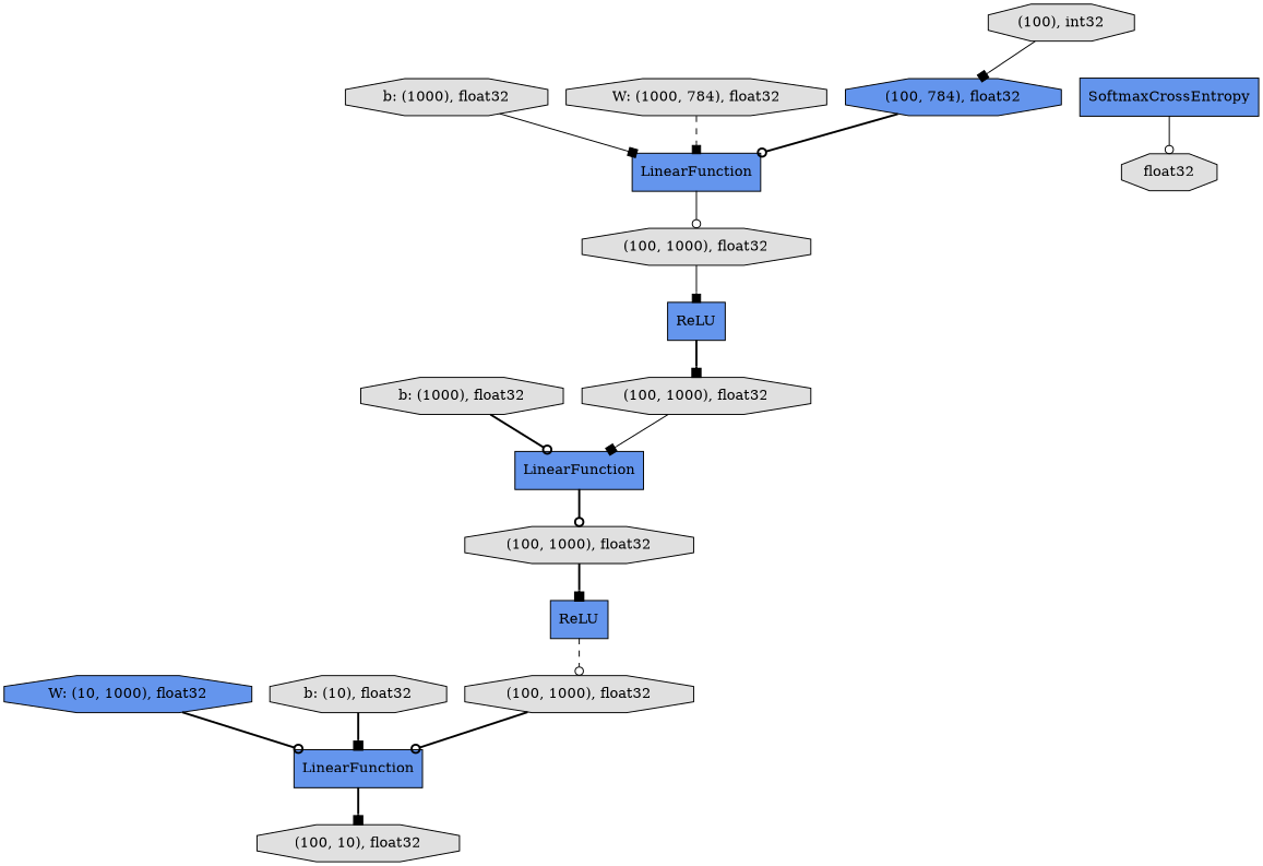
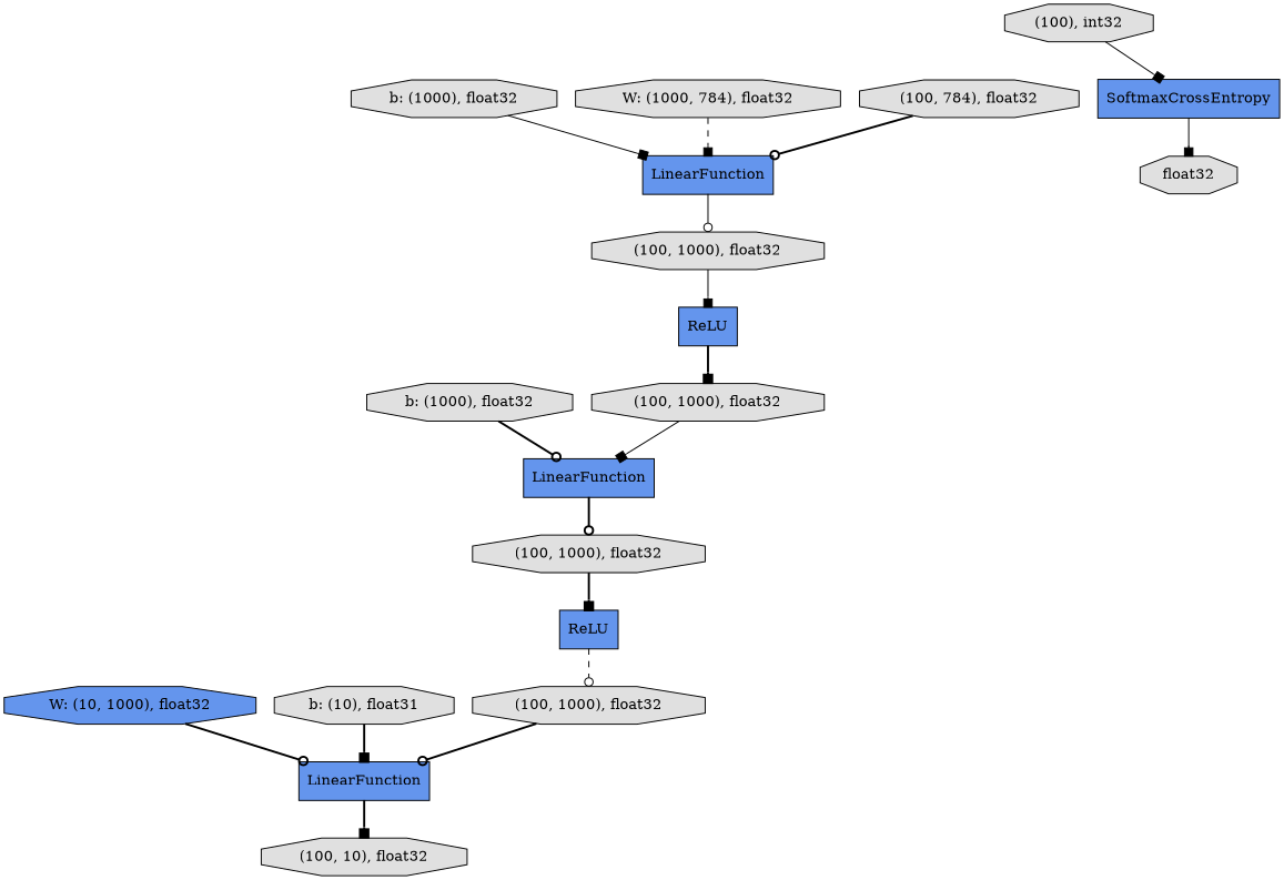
  digraph {
    rankdir=TB
    node [fillcolor="#E0E0E0" shape=octagon style=filled]
    edge [arrowhead=box style=bold]
    n1 [fillcolor="#6495ED" label=LinearFunction shape=record]
    n2 [label="(100, 1000), float32"]
    n3 [fillcolor="#6495ED" label=ReLU shape=record]
    n4 [label="b: (1000), float32"]
    n5 [label="(100, 1000), float32"]
    n6 [fillcolor="#6495ED" label=LinearFunction shape=record]
    n7 [label="(100, 10), float32"]
    n8 [fillcolor="#6495ED" label=SoftmaxCrossEntropy shape=record]
    n9 [label=float32]
    n10 [label="(100, 1000), float32"]
    n11 [fillcolor="#6495ED" label="W: (10, 1000), float32"]
    n12 [fillcolor="#6495ED" label=LinearFunction shape=record]
    n13 [label="(100, 1000), float32"]
    n14 [fillcolor="#6495ED" label=ReLU shape=record]
    n15 [label="(100), int32"]
    n16 [label="W: (1000, 784), float32"]
-   n17 [label="b: (10), float32"]
+   n17 [label="b: (10), float31"]
    n18 [label="b: (1000), float32"]
-   n19 [fillcolor="#6495ED" label="(100, 784), float32"]
+   n19 [label="(100, 784), float32"]
    n1 -> n2 [arrowhead=odot style=solid]
    n2 -> n3 [style=solid]
    n3 -> n10
    n4 -> n1 [style=solid]
    n5 -> n6 [arrowhead=odot]
    n6 -> n7
-   n8 -> n9 [arrowhead=odot style=solid]
+   n8 -> n9 [style=solid]
    n10 -> n12 [style=solid]
    n11 -> n6 [arrowhead=odot]
    n12 -> n13 [arrowhead=odot]
    n13 -> n14
    n14 -> n5 [arrowhead=odot style=dashed]
-   n15 -> n19 [style=solid]
+   n15 -> n8 [style=solid]
    n16 -> n1 [style=dashed]
    n17 -> n6
    n18 -> n12 [arrowhead=odot]
    n19 -> n1 [arrowhead=odot]
  }
